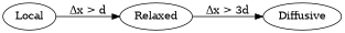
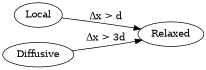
  digraph {
    rankdir=LR
    Local
    Relaxed
    Diffusive
    Local -> Relaxed [label="Δx > d"]
    Local -> Relaxed [style=invis]
-   Relaxed -> Diffusive [label="Δx > 3d"]
+   Diffusive -> Relaxed [label="Δx > 3d"]
  }
